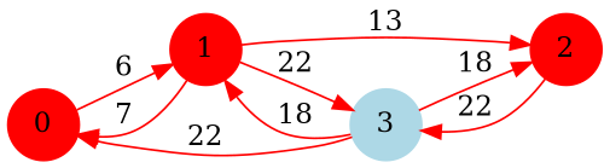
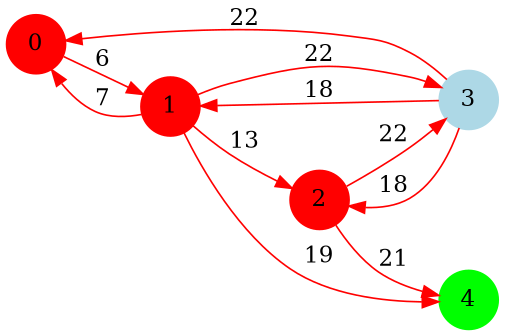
  digraph {
    rankdir=LR
    fontname="DejaVu Serif"
    node [color=red fontname="DejaVu Serif" shape=circle style=filled]
    edge [color=red fontname="DejaVu Serif"]
    0
    1
    2
    3 [color=lightblue]
+   4 [color=green]
    0 -> 1 [label=6]
    1 -> 0 [label=7]
    1 -> 2 [label=13]
    1 -> 3 [label=22]
+   1 -> 4 [label=19]
    2 -> 3 [label=22]
+   2 -> 4 [label=21]
    3 -> 0 [label=22]
    3 -> 1 [label=18]
    3 -> 2 [label=18]
  }
